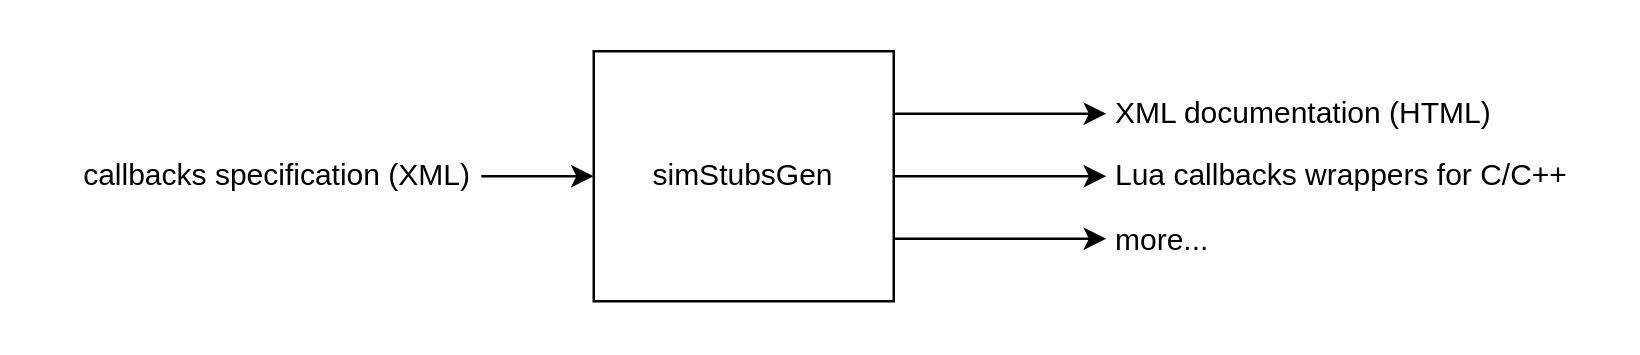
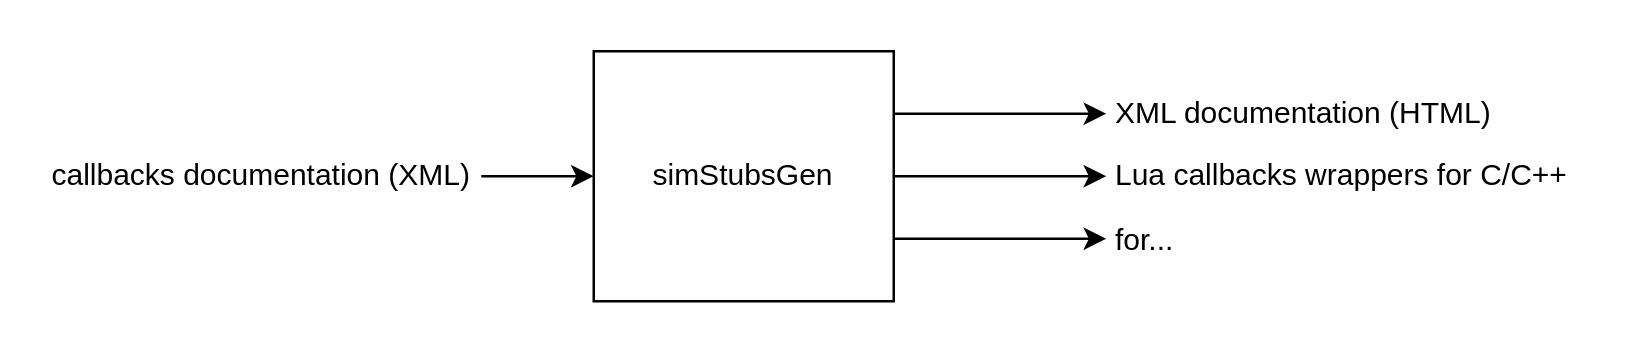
  <mxCell id="0" />
  <mxCell id="1" parent="0" />
  <mxCell id="2" value="simStubsGen" style="rounded=0;whiteSpace=wrap;html=1;" vertex="1" parent="1"><mxGeometry x="237" y="20" width="120" height="100" as="geometry" /></mxCell>
  <mxCell id="3" value="" style="endArrow=classic;html=1;entryX=0;entryY=0.5;entryDx=0;entryDy=0;" edge="1" parent="1" target="2"><mxGeometry width="50" height="50" relative="1" as="geometry"><mxPoint x="192" y="70" as="sourcePoint" /><mxPoint x="342" y="50" as="targetPoint" /></mxGeometry></mxCell>
  <mxCell id="4" value="" style="endArrow=classic;html=1;exitX=1;exitY=0.25;exitDx=0;exitDy=0;" edge="1" parent="1" source="2"><mxGeometry width="50" height="50" relative="1" as="geometry"><mxPoint x="452" y="90" as="sourcePoint" /><mxPoint x="442" y="45" as="targetPoint" /></mxGeometry></mxCell>
  <mxCell id="5" value="" style="endArrow=classic;html=1;exitX=1;exitY=0.5;exitDx=0;exitDy=0;" edge="1" parent="1" source="2"><mxGeometry width="50" height="50" relative="1" as="geometry"><mxPoint x="382" y="65" as="sourcePoint" /><mxPoint x="442" y="70" as="targetPoint" /></mxGeometry></mxCell>
  <mxCell id="6" value="" style="endArrow=classic;html=1;exitX=1;exitY=0.75;exitDx=0;exitDy=0;" edge="1" parent="1" source="2"><mxGeometry width="50" height="50" relative="1" as="geometry"><mxPoint x="392" y="75" as="sourcePoint" /><mxPoint x="442" y="95" as="targetPoint" /></mxGeometry></mxCell>
- <mxCell id="7" value="callbacks specification (XML)" style="text;html=1;strokeColor=none;fillColor=none;align=right;verticalAlign=middle;whiteSpace=wrap;rounded=0;" vertex="1" parent="1"><mxGeometry x="20" y="60" width="170" height="20" as="geometry" /></mxCell>
+ <mxCell id="7" value="callbacks documentation (XML)" style="text;html=1;strokeColor=none;fillColor=none;align=right;verticalAlign=middle;whiteSpace=wrap;rounded=0;" vertex="1" parent="1"><mxGeometry x="20" y="60" width="170" height="20" as="geometry" /></mxCell>
  <mxCell id="8" value="XML documentation (HTML)" style="text;html=1;strokeColor=none;fillColor=none;align=left;verticalAlign=middle;whiteSpace=wrap;rounded=0;" vertex="1" parent="1"><mxGeometry x="444" y="35" width="170" height="20" as="geometry" /></mxCell>
  <mxCell id="9" value="Lua callbacks wrappers for C/C++" style="text;html=1;strokeColor=none;fillColor=none;align=left;verticalAlign=middle;whiteSpace=wrap;rounded=0;" vertex="1" parent="1"><mxGeometry x="444" y="60" width="190" height="20" as="geometry" /></mxCell>
- <mxCell id="10" value="more..." style="text;html=1;strokeColor=none;fillColor=none;align=left;verticalAlign=middle;whiteSpace=wrap;rounded=0;" vertex="1" parent="1"><mxGeometry x="444" y="86" width="190" height="20" as="geometry" /></mxCell>
+ <mxCell id="10" value="for..." style="text;html=1;strokeColor=none;fillColor=none;align=left;verticalAlign=middle;whiteSpace=wrap;rounded=0;" vertex="1" parent="1"><mxGeometry x="444" y="86" width="190" height="20" as="geometry" /></mxCell>
